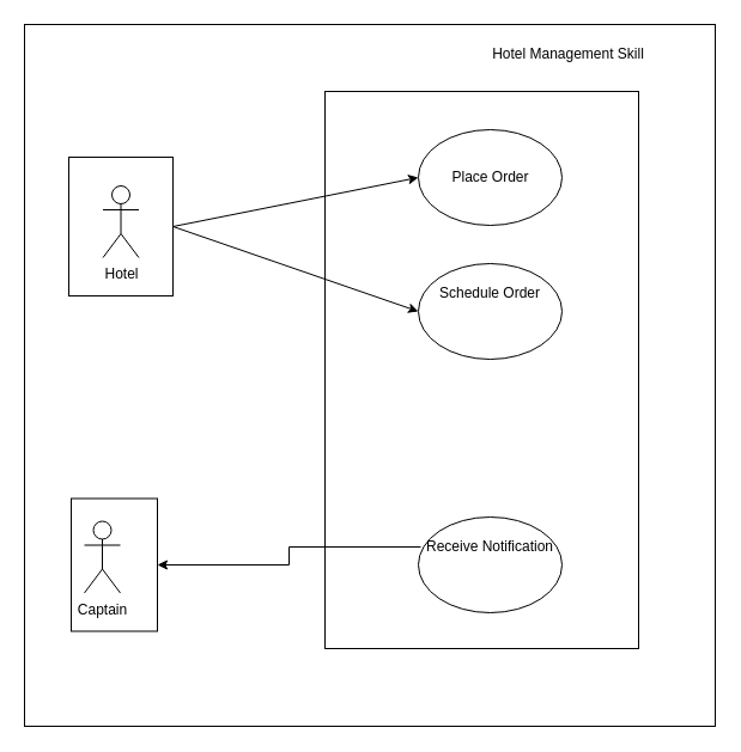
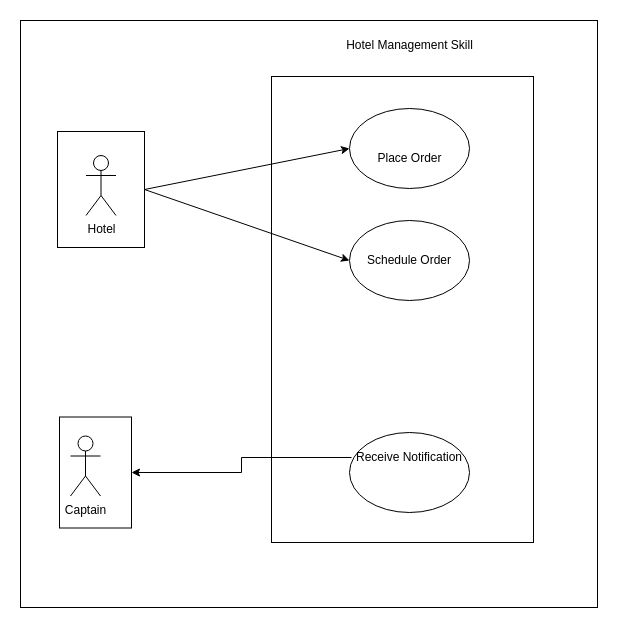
  <mxCell id="0" />
  <mxCell id="1" parent="0" />
  <mxCell id="2" value="Hotel" style="shape=umlActor;verticalLabelPosition=bottom;labelBackgroundColor=#ffffff;verticalAlign=top;html=1;outlineConnect=0;" parent="1" vertex="1"><mxGeometry x="85.5" y="155" width="30" height="60" as="geometry" /></mxCell>
  <mxCell id="3" value="" style="ellipse;whiteSpace=wrap;html=1;" parent="1" vertex="1"><mxGeometry x="349" y="108" width="120" height="80" as="geometry" /></mxCell>
- <mxCell id="4" value="Place Order" style="text;html=1;strokeColor=none;fillColor=none;align=center;verticalAlign=middle;whiteSpace=wrap;rounded=0;" parent="1" vertex="1"><mxGeometry x="374.5" y="138" width="69" height="20" as="geometry" /></mxCell>
+ <mxCell id="4" value="Place Order" style="text;html=1;strokeColor=none;fillColor=none;align=center;verticalAlign=middle;whiteSpace=wrap;rounded=0;" parent="1" vertex="1"><mxGeometry x="374.5" y="148" width="69" height="20" as="geometry" /></mxCell>
  <mxCell id="5" value="" style="ellipse;whiteSpace=wrap;html=1;" parent="1" vertex="1"><mxGeometry x="349" y="220" width="120" height="80" as="geometry" /></mxCell>
- <mxCell id="6" value="Schedule Order" style="text;html=1;strokeColor=none;fillColor=none;align=center;verticalAlign=middle;whiteSpace=wrap;rounded=0;" parent="1" vertex="1"><mxGeometry x="358" y="235" width="102" height="20" as="geometry" /></mxCell>
+ <mxCell id="6" value="Schedule Order" style="text;html=1;strokeColor=none;fillColor=none;align=center;verticalAlign=middle;whiteSpace=wrap;rounded=0;" parent="1" vertex="1"><mxGeometry x="358" y="250" width="102" height="20" as="geometry" /></mxCell>
  <mxCell id="7" value="Captain" style="shape=umlActor;verticalLabelPosition=bottom;labelBackgroundColor=#ffffff;verticalAlign=top;html=1;outlineConnect=0;" parent="1" vertex="1"><mxGeometry x="70" y="435.5" width="30" height="60" as="geometry" /></mxCell>
  <mxCell id="8" value="" style="ellipse;whiteSpace=wrap;html=1;" parent="1" vertex="1"><mxGeometry x="349" y="432" width="120" height="80" as="geometry" /></mxCell>
  <mxCell id="9" style="edgeStyle=orthogonalEdgeStyle;rounded=0;orthogonalLoop=1;jettySize=auto;html=1;entryX=1;entryY=0.5;entryDx=0;entryDy=0;" parent="1" source="10" target="14" edge="1"><mxGeometry relative="1" as="geometry" /></mxCell>
  <mxCell id="10" value="Receive Notification" style="text;html=1;strokeColor=none;fillColor=none;align=center;verticalAlign=middle;whiteSpace=wrap;rounded=0;" parent="1" vertex="1"><mxGeometry x="351" y="447" width="116" height="20" as="geometry" /></mxCell>
  <mxCell id="11" value="" style="endArrow=classic;html=1;entryX=0;entryY=0.5;entryDx=0;entryDy=0;exitX=1;exitY=0.5;exitDx=0;exitDy=0;" parent="1" source="13" target="3" edge="1"><mxGeometry width="50" height="50" relative="1" as="geometry"><mxPoint x="110" y="222" as="sourcePoint" /><mxPoint x="198" y="178" as="targetPoint" /></mxGeometry></mxCell>
  <mxCell id="12" value="" style="endArrow=classic;html=1;exitX=1;exitY=0.5;exitDx=0;exitDy=0;entryX=0;entryY=0.5;entryDx=0;entryDy=0;" parent="1" source="13" target="5" edge="1"><mxGeometry width="50" height="50" relative="1" as="geometry"><mxPoint x="69" y="680" as="sourcePoint" /><mxPoint x="119" y="630" as="targetPoint" /></mxGeometry></mxCell>
  <mxCell id="13" value="" style="rounded=0;whiteSpace=wrap;html=1;fillColor=none;" parent="1" vertex="1"><mxGeometry x="57" y="131" width="87" height="116" as="geometry" /></mxCell>
  <mxCell id="14" value="" style="rounded=0;whiteSpace=wrap;html=1;fillColor=none;" parent="1" vertex="1"><mxGeometry x="59" y="416.5" width="72" height="111" as="geometry" /></mxCell>
- <mxCell id="15" value="Hotel Management Skill" style="text;html=1;strokeColor=none;fillColor=none;align=center;verticalAlign=middle;whiteSpace=wrap;rounded=0;" parent="1" vertex="1"><mxGeometry x="380.5" y="35" width="187" height="20" as="geometry" /></mxCell>
+ <mxCell id="15" value="Hotel Management Skill" style="text;html=1;strokeColor=none;fillColor=none;align=center;verticalAlign=middle;whiteSpace=wrap;rounded=0;" parent="1" vertex="1"><mxGeometry x="315.5" y="35" width="187" height="20" as="geometry" /></mxCell>
  <mxCell id="16" value="" style="rounded=0;whiteSpace=wrap;html=1;fillColor=none;" parent="1" vertex="1"><mxGeometry x="271" y="76" width="262" height="466" as="geometry" /></mxCell>
  <mxCell id="17" value="" style="rounded=0;whiteSpace=wrap;html=1;fillColor=none;" parent="1" vertex="1"><mxGeometry x="20" y="20" width="577" height="587" as="geometry" /></mxCell>
